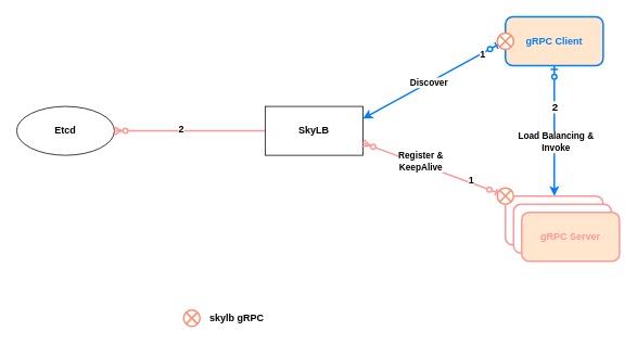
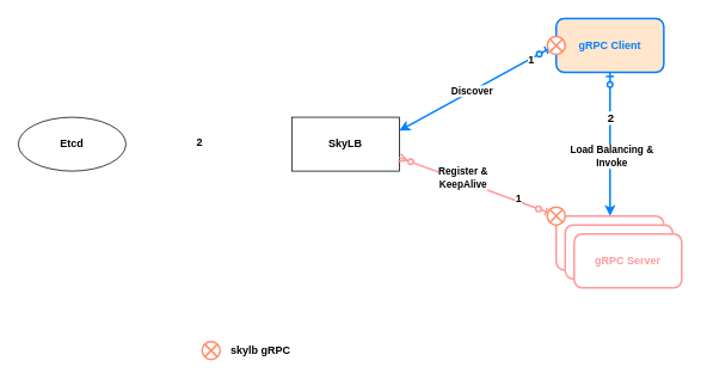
  <mxCell id="0" />
  <mxCell id="1" parent="0" />
  <mxCell id="2" value="Etcd" style="ellipse;whiteSpace=wrap;html=1;fontStyle=1;" parent="1" vertex="1"><mxGeometry x="20" y="130" width="120" height="60" as="geometry" /></mxCell>
- <mxCell id="3" style="edgeStyle=orthogonalEdgeStyle;rounded=0;orthogonalLoop=1;jettySize=auto;html=1;entryX=1;entryY=0.5;entryDx=0;entryDy=0;fontColor=#007FFF;fillColor=#f8cecc;strokeColor=#FF9999;strokeWidth=2;endArrow=ERzeroToMany;endFill=1;" parent="1" source="4" target="2" edge="1"><mxGeometry relative="1" as="geometry" /></mxCell>
  <mxCell id="4" value="SkyLB" style="rounded=0;whiteSpace=wrap;html=1;fontStyle=1" parent="1" vertex="1"><mxGeometry x="325" y="130" width="120" height="60" as="geometry" /></mxCell>
  <mxCell id="5" style="edgeStyle=none;rounded=0;orthogonalLoop=1;jettySize=auto;html=1;entryX=0.5;entryY=0;entryDx=0;entryDy=0;startArrow=ERzeroToOne;startFill=1;endArrow=classic;endFill=1;strokeColor=#007FFF;strokeWidth=2;fontColor=#007FFF;" parent="1" source="11" target="21" edge="1"><mxGeometry relative="1" as="geometry" /></mxCell>
  <mxCell id="6" value="2" style="text;html=1;resizable=0;points=[];align=center;verticalAlign=middle;labelBackgroundColor=#ffffff;fontSize=13;fontStyle=1" parent="5" vertex="1" connectable="0"><mxGeometry x="0.15" y="2" relative="1" as="geometry"><mxPoint x="-2" y="-42" as="offset" /></mxGeometry></mxCell>
  <mxCell id="7" value="Load Balancing &amp;amp;&lt;br&gt;Invoke" style="edgeLabel;html=1;align=center;verticalAlign=middle;resizable=0;points=[];fontStyle=1" vertex="1" connectable="0" parent="5"><mxGeometry x="0.163" y="1" relative="1" as="geometry"><mxPoint as="offset" /></mxGeometry></mxCell>
  <mxCell id="8" style="edgeStyle=none;rounded=0;orthogonalLoop=1;jettySize=auto;html=1;startArrow=ERzeroToOne;startFill=1;endArrow=classic;endFill=1;strokeColor=#007FFF;strokeWidth=2;fontColor=#007FFF;exitX=0.145;exitY=0.855;exitDx=0;exitDy=0;exitPerimeter=0;entryX=1;entryY=0.25;entryDx=0;entryDy=0;" parent="1" target="4" edge="1"><mxGeometry relative="1" as="geometry"><mxPoint x="612.9" y="53.1" as="sourcePoint" /><mxPoint x="420" y="131.587" as="targetPoint" /></mxGeometry></mxCell>
  <mxCell id="9" value="1" style="text;html=1;resizable=0;points=[];align=center;verticalAlign=middle;labelBackgroundColor=#ffffff;fontStyle=1" parent="8" vertex="1" connectable="0"><mxGeometry x="-0.122" y="-3" relative="1" as="geometry"><mxPoint x="53.25" y="-24.82" as="offset" /></mxGeometry></mxCell>
  <mxCell id="10" value="Discover" style="edgeLabel;html=1;align=center;verticalAlign=middle;resizable=0;points=[];fontStyle=1" vertex="1" connectable="0" parent="8"><mxGeometry x="0.293" y="-3" relative="1" as="geometry"><mxPoint x="22.97" y="-9.75" as="offset" /></mxGeometry></mxCell>
  <mxCell id="11" value="gRPC Client" style="rounded=1;whiteSpace=wrap;html=1;fontColor=#007FFF;fontStyle=1;strokeColor=#007FFF;absoluteArcSize=0;strokeWidth=2;fillColor=#ffe6cc;" parent="1" vertex="1"><mxGeometry x="620" y="20" width="120" height="60" as="geometry" /></mxCell>
  <mxCell id="12" style="rounded=0;orthogonalLoop=1;jettySize=auto;html=1;entryX=1;entryY=0.75;entryDx=0;entryDy=0;startArrow=ERzeroToOne;startFill=1;endArrow=ERzeroToMany;endFill=1;strokeColor=#FF9999;strokeWidth=2;fontColor=#007FFF;exitX=0.145;exitY=0.145;exitDx=0;exitDy=0;exitPerimeter=0;" parent="1" target="4" edge="1"><mxGeometry relative="1" as="geometry"><mxPoint x="612.9" y="236.9" as="sourcePoint" /><mxPoint x="420" y="179" as="targetPoint" /></mxGeometry></mxCell>
  <mxCell id="13" value="1" style="text;html=1;resizable=0;points=[];align=center;verticalAlign=middle;labelBackgroundColor=#ffffff;fontStyle=1" parent="12" vertex="1" connectable="0"><mxGeometry x="0.107" relative="1" as="geometry"><mxPoint x="57.74" y="18.32" as="offset" /></mxGeometry></mxCell>
  <mxCell id="14" value="Register &amp;amp; &lt;br&gt;KeepAlive" style="edgeLabel;html=1;align=center;verticalAlign=middle;resizable=0;points=[];fontStyle=1" vertex="1" connectable="0" parent="12"><mxGeometry x="0.528" y="-2" relative="1" as="geometry"><mxPoint x="30.08" y="10.36" as="offset" /></mxGeometry></mxCell>
  <mxCell id="15" value="" style="verticalLabelPosition=bottom;verticalAlign=top;html=1;strokeWidth=2;shape=mxgraph.flowchart.or;fontColor=#007FFF;strokeColor=#FF8E6B;" parent="1" vertex="1"><mxGeometry x="610" y="40" width="20" height="20" as="geometry" /></mxCell>
  <mxCell id="16" value="" style="group;fontColor=#000000;" parent="1" vertex="1" connectable="0"><mxGeometry x="225" y="380" width="110" height="20" as="geometry" /></mxCell>
  <mxCell id="17" value="" style="verticalLabelPosition=bottom;verticalAlign=top;html=1;strokeWidth=2;shape=mxgraph.flowchart.or;fontColor=#007FFF;strokeColor=#FF8E6B;" parent="16" vertex="1"><mxGeometry width="20" height="20" as="geometry" /></mxCell>
  <mxCell id="18" value="&lt;font color=&quot;#000000&quot;&gt;skylb gRPC&lt;/font&gt;" style="text;html=1;resizable=0;points=[];autosize=1;align=left;verticalAlign=top;spacingTop=-4;fontColor=#007FFF;fontStyle=1;fontFamily=Helvetica;" parent="16" vertex="1"><mxGeometry x="30" width="80" height="20" as="geometry" /></mxCell>
  <mxCell id="19" value="" style="group" parent="1" vertex="1" connectable="0"><mxGeometry x="610" y="230" width="150" height="90" as="geometry" /></mxCell>
  <mxCell id="20" value="" style="group" parent="19" vertex="1" connectable="0"><mxGeometry x="10" y="10" width="140" height="80" as="geometry" /></mxCell>
  <mxCell id="21" value="" style="rounded=1;whiteSpace=wrap;html=1;fontColor=#007FFF;fontStyle=1;strokeColor=#FF9999;absoluteArcSize=0;strokeWidth=2;" parent="20" vertex="1"><mxGeometry width="120" height="60" as="geometry" /></mxCell>
  <mxCell id="22" value="" style="rounded=1;whiteSpace=wrap;html=1;fontColor=#007FFF;fontStyle=1;strokeColor=#FF9999;absoluteArcSize=0;strokeWidth=2;" parent="20" vertex="1"><mxGeometry x="10" y="10" width="120" height="60" as="geometry" /></mxCell>
- <mxCell id="23" value="&lt;span style=&quot;white-space: normal&quot;&gt;&lt;font color=&quot;#ff9999&quot;&gt;gRPC Server&lt;/font&gt;&lt;/span&gt;" style="rounded=1;whiteSpace=wrap;html=1;fontColor=#007FFF;fontStyle=1;strokeColor=#FF9999;absoluteArcSize=0;strokeWidth=2;fillColor=#ffe6cc;" parent="20" vertex="1"><mxGeometry x="20" y="20" width="120" height="60" as="geometry" /></mxCell>
+ <mxCell id="23" value="&lt;span style=&quot;white-space: normal&quot;&gt;&lt;font color=&quot;#ff9999&quot;&gt;gRPC Server&lt;/font&gt;&lt;/span&gt;" style="rounded=1;whiteSpace=wrap;html=1;fontColor=#007FFF;fontStyle=1;strokeColor=#FF9999;absoluteArcSize=0;strokeWidth=2;" parent="20" vertex="1"><mxGeometry x="20" y="20" width="120" height="60" as="geometry" /></mxCell>
  <mxCell id="24" value="" style="verticalLabelPosition=bottom;verticalAlign=top;html=1;strokeWidth=2;shape=mxgraph.flowchart.or;fontColor=#007FFF;strokeColor=#FF8E6B;" parent="19" vertex="1"><mxGeometry width="20" height="20" as="geometry" /></mxCell>
  <mxCell id="25" value="2" style="text;html=1;resizable=0;points=[];align=center;verticalAlign=middle;labelBackgroundColor=#ffffff;fontStyle=1" parent="1" vertex="1" connectable="0"><mxGeometry x="530.248" y="93.821" as="geometry"><mxPoint x="-309" y="65" as="offset" /></mxGeometry></mxCell>
